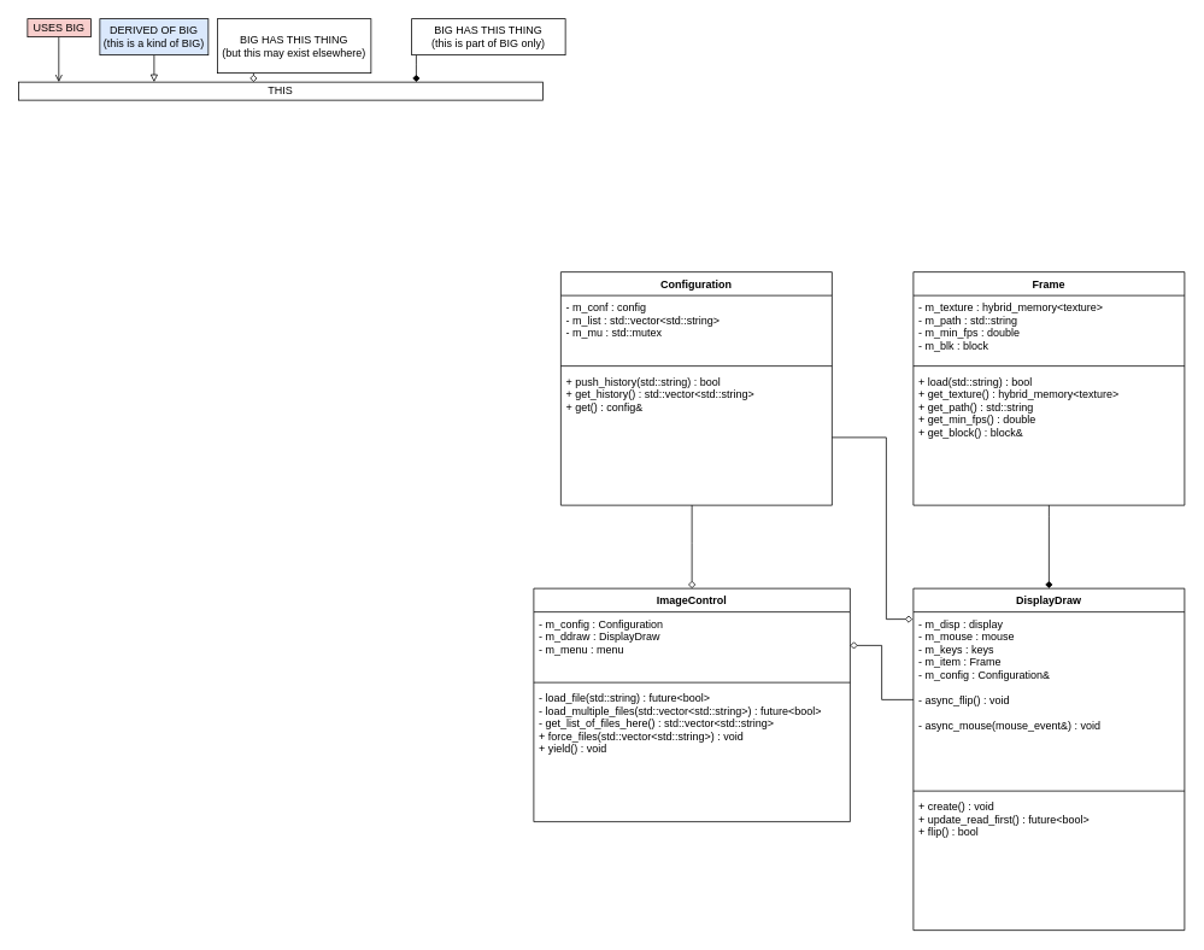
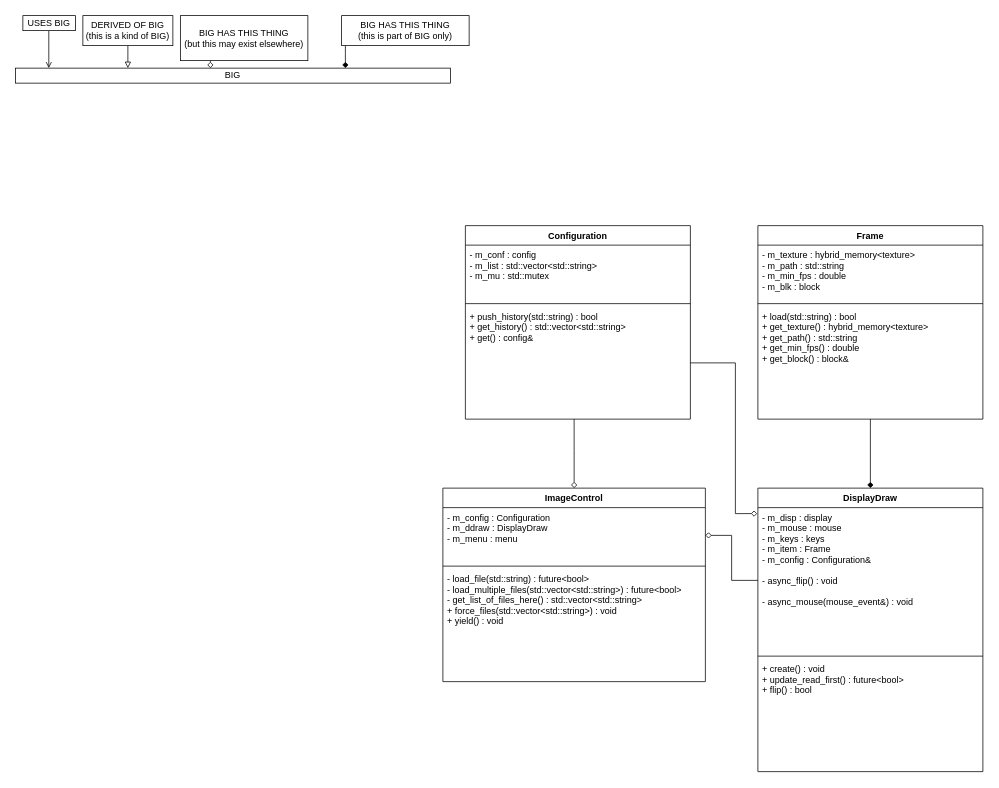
  <mxCell id="0" />
  <mxCell id="1" parent="0" />
  <mxCell id="2" value="DisplayDraw" style="swimlane;fontStyle=1;align=center;verticalAlign=top;childLayout=stackLayout;horizontal=1;startSize=26;horizontalStack=0;resizeParent=1;resizeParentMax=0;resizeLast=0;collapsible=1;marginBottom=0;" parent="1" vertex="1"><mxGeometry x="1010" y="650" width="300" height="378" as="geometry" /></mxCell>
  <mxCell id="3" value="- m_disp : display&#10;- m_mouse : mouse&#10;- m_keys : keys&#10;- m_item : Frame&#10;- m_config : Configuration&amp;&#10;&#10;- async_flip() : void&#10;&#10;- async_mouse(mouse_event&amp;) : void" style="text;strokeColor=none;fillColor=none;align=left;verticalAlign=top;spacingLeft=4;spacingRight=4;overflow=hidden;rotatable=0;points=[[0,0.5],[1,0.5]];portConstraint=eastwest;" parent="2" vertex="1"><mxGeometry y="26" width="300" height="194" as="geometry" /></mxCell>
  <mxCell id="4" value="" style="line;strokeWidth=1;fillColor=none;align=left;verticalAlign=middle;spacingTop=-1;spacingLeft=3;spacingRight=3;rotatable=0;labelPosition=right;points=[];portConstraint=eastwest;" parent="2" vertex="1"><mxGeometry y="220" width="300" height="8" as="geometry" /></mxCell>
  <mxCell id="5" value="+ create() : void&#10;+ update_read_first() : future&lt;bool&gt;&#10;+ flip() : bool" style="text;strokeColor=none;fillColor=none;align=left;verticalAlign=top;spacingLeft=4;spacingRight=4;overflow=hidden;rotatable=0;points=[[0,0.5],[1,0.5]];portConstraint=eastwest;" parent="2" vertex="1"><mxGeometry y="228" width="300" height="150" as="geometry" /></mxCell>
  <mxCell id="6" value="Frame" style="swimlane;fontStyle=1;align=center;verticalAlign=top;childLayout=stackLayout;horizontal=1;startSize=26;horizontalStack=0;resizeParent=1;resizeParentMax=0;resizeLast=0;collapsible=1;marginBottom=0;" parent="1" vertex="1"><mxGeometry x="1010" y="300" width="300" height="258" as="geometry" /></mxCell>
  <mxCell id="7" value="- m_texture : hybrid_memory&lt;texture&gt;&#10;- m_path : std::string&#10;- m_min_fps : double&#10;- m_blk : block" style="text;strokeColor=none;fillColor=none;align=left;verticalAlign=top;spacingLeft=4;spacingRight=4;overflow=hidden;rotatable=0;points=[[0,0.5],[1,0.5]];portConstraint=eastwest;" parent="6" vertex="1"><mxGeometry y="26" width="300" height="74" as="geometry" /></mxCell>
  <mxCell id="8" value="" style="line;strokeWidth=1;fillColor=none;align=left;verticalAlign=middle;spacingTop=-1;spacingLeft=3;spacingRight=3;rotatable=0;labelPosition=right;points=[];portConstraint=eastwest;" parent="6" vertex="1"><mxGeometry y="100" width="300" height="8" as="geometry" /></mxCell>
  <mxCell id="9" value="+ load(std::string) : bool&#10;+ get_texture() : hybrid_memory&lt;texture&gt;&#10;+ get_path() : std::string&#10;+ get_min_fps() : double&#10;+ get_block() : block&amp;" style="text;strokeColor=none;fillColor=none;align=left;verticalAlign=top;spacingLeft=4;spacingRight=4;overflow=hidden;rotatable=0;points=[[0,0.5],[1,0.5]];portConstraint=eastwest;" parent="6" vertex="1"><mxGeometry y="108" width="300" height="150" as="geometry" /></mxCell>
  <mxCell id="10" style="edgeStyle=orthogonalEdgeStyle;rounded=0;orthogonalLoop=1;jettySize=auto;html=1;entryX=0.5;entryY=0;entryDx=0;entryDy=0;endArrow=diamond;endFill=1;" parent="1" source="9" target="2" edge="1"><mxGeometry relative="1" as="geometry"><Array as="points"><mxPoint x="1160" y="570" /><mxPoint x="1160" y="570" /></Array></mxGeometry></mxCell>
  <mxCell id="11" value="Configuration" style="swimlane;fontStyle=1;align=center;verticalAlign=top;childLayout=stackLayout;horizontal=1;startSize=26;horizontalStack=0;resizeParent=1;resizeParentMax=0;resizeLast=0;collapsible=1;marginBottom=0;" parent="1" vertex="1"><mxGeometry x="620" y="300" width="300" height="258" as="geometry" /></mxCell>
  <mxCell id="12" value="- m_conf : config&#10;- m_list : std::vector&lt;std::string&gt;&#10;- m_mu : std::mutex" style="text;strokeColor=none;fillColor=none;align=left;verticalAlign=top;spacingLeft=4;spacingRight=4;overflow=hidden;rotatable=0;points=[[0,0.5],[1,0.5]];portConstraint=eastwest;" parent="11" vertex="1"><mxGeometry y="26" width="300" height="74" as="geometry" /></mxCell>
  <mxCell id="13" value="" style="line;strokeWidth=1;fillColor=none;align=left;verticalAlign=middle;spacingTop=-1;spacingLeft=3;spacingRight=3;rotatable=0;labelPosition=right;points=[];portConstraint=eastwest;" parent="11" vertex="1"><mxGeometry y="100" width="300" height="8" as="geometry" /></mxCell>
  <mxCell id="14" value="+ push_history(std::string) : bool&#10;+ get_history() : std::vector&lt;std::string&gt;&#10;+ get() : config&amp;" style="text;strokeColor=none;fillColor=none;align=left;verticalAlign=top;spacingLeft=4;spacingRight=4;overflow=hidden;rotatable=0;points=[[0,0.5],[1,0.5]];portConstraint=eastwest;" parent="11" vertex="1"><mxGeometry y="108" width="300" height="150" as="geometry" /></mxCell>
  <mxCell id="15" value="" style="endArrow=open;html=1;rounded=0;endFill=0;" parent="1" edge="1"><mxGeometry width="50" height="50" relative="1" as="geometry"><mxPoint x="64.58" y="40" as="sourcePoint" /><mxPoint x="64.58" y="90" as="targetPoint" /></mxGeometry></mxCell>
  <mxCell id="16" value="" style="endArrow=block;html=1;rounded=0;endFill=0;exitX=0.5;exitY=1;exitDx=0;exitDy=0;" parent="1" source="19" edge="1"><mxGeometry width="50" height="50" relative="1" as="geometry"><mxPoint x="170" y="40" as="sourcePoint" /><mxPoint x="170" y="90" as="targetPoint" /></mxGeometry></mxCell>
- <mxCell id="17" value="THIS" style="whiteSpace=wrap;html=1;strokeColor=default;" parent="1" vertex="1"><mxGeometry x="20" y="90" width="580" height="20" as="geometry" /></mxCell>
- <mxCell id="18" value="USES BIG" style="whiteSpace=wrap;html=1;strokeColor=default;fillColor=#f8cecc;" parent="1" vertex="1"><mxGeometry x="30" y="20" width="70" height="20" as="geometry" /></mxCell>
- <mxCell id="19" value="DERIVED OF BIG&lt;br&gt;(this is a kind of BIG)" style="whiteSpace=wrap;html=1;strokeColor=default;fillColor=#dae8fc;" parent="1" vertex="1"><mxGeometry x="110" y="20" width="120" height="40" as="geometry" /></mxCell>
+ <mxCell id="17" value="BIG" style="whiteSpace=wrap;html=1;strokeColor=default;" parent="1" vertex="1"><mxGeometry x="20" y="90" width="580" height="20" as="geometry" /></mxCell>
+ <mxCell id="18" value="USES BIG" style="whiteSpace=wrap;html=1;strokeColor=default;" parent="1" vertex="1"><mxGeometry x="30" y="20" width="70" height="20" as="geometry" /></mxCell>
+ <mxCell id="19" value="DERIVED OF BIG&lt;br&gt;(this is a kind of BIG)" style="whiteSpace=wrap;html=1;strokeColor=default;" parent="1" vertex="1"><mxGeometry x="110" y="20" width="120" height="40" as="geometry" /></mxCell>
  <mxCell id="20" style="edgeStyle=orthogonalEdgeStyle;rounded=0;orthogonalLoop=1;jettySize=auto;html=1;endArrow=diamond;endFill=0;" parent="1" source="21" edge="1"><mxGeometry relative="1" as="geometry"><mxPoint x="280" y="90" as="targetPoint" /><Array as="points"><mxPoint x="280" y="70" /><mxPoint x="280" y="70" /></Array></mxGeometry></mxCell>
  <mxCell id="21" value="BIG HAS THIS THING&lt;br&gt;(but this may exist elsewhere)" style="whiteSpace=wrap;html=1;strokeColor=default;" parent="1" vertex="1"><mxGeometry x="240" y="20" width="170" height="60" as="geometry" /></mxCell>
  <mxCell id="22" style="edgeStyle=orthogonalEdgeStyle;rounded=0;orthogonalLoop=1;jettySize=auto;html=1;endArrow=diamond;endFill=1;" parent="1" source="23" edge="1"><mxGeometry relative="1" as="geometry"><mxPoint x="460" y="90" as="targetPoint" /><Array as="points"><mxPoint x="460" y="70" /><mxPoint x="460" y="70" /></Array></mxGeometry></mxCell>
  <mxCell id="23" value="BIG HAS THIS THING&lt;br&gt;(this is part of BIG only)" style="whiteSpace=wrap;html=1;strokeColor=default;" parent="1" vertex="1"><mxGeometry x="455" y="20" width="170" height="40" as="geometry" /></mxCell>
  <mxCell id="24" value="ImageControl" style="swimlane;fontStyle=1;align=center;verticalAlign=top;childLayout=stackLayout;horizontal=1;startSize=26;horizontalStack=0;resizeParent=1;resizeParentMax=0;resizeLast=0;collapsible=1;marginBottom=0;" parent="1" vertex="1"><mxGeometry x="590" y="650" width="350" height="258" as="geometry" /></mxCell>
  <mxCell id="25" value="- m_config : Configuration&#10;- m_ddraw : DisplayDraw&#10;- m_menu : menu" style="text;strokeColor=none;fillColor=none;align=left;verticalAlign=top;spacingLeft=4;spacingRight=4;overflow=hidden;rotatable=0;points=[[0,0.5],[1,0.5]];portConstraint=eastwest;" parent="24" vertex="1"><mxGeometry y="26" width="350" height="74" as="geometry" /></mxCell>
  <mxCell id="26" value="" style="line;strokeWidth=1;fillColor=none;align=left;verticalAlign=middle;spacingTop=-1;spacingLeft=3;spacingRight=3;rotatable=0;labelPosition=right;points=[];portConstraint=eastwest;" parent="24" vertex="1"><mxGeometry y="100" width="350" height="8" as="geometry" /></mxCell>
  <mxCell id="27" value="- load_file(std::string) : future&lt;bool&gt;&#10;- load_multiple_files(std::vector&lt;std::string&gt;) : future&lt;bool&gt;&#10;- get_list_of_files_here() : std::vector&lt;std::string&gt;&#10;+ force_files(std::vector&lt;std::string&gt;) : void&#10;+ yield() : void" style="text;strokeColor=none;fillColor=none;align=left;verticalAlign=top;spacingLeft=4;spacingRight=4;overflow=hidden;rotatable=0;points=[[0,0.5],[1,0.5]];portConstraint=eastwest;" parent="24" vertex="1"><mxGeometry y="108" width="350" height="150" as="geometry" /></mxCell>
  <mxCell id="28" style="edgeStyle=orthogonalEdgeStyle;rounded=0;orthogonalLoop=1;jettySize=auto;html=1;entryX=0.5;entryY=0;entryDx=0;entryDy=0;endArrow=diamond;endFill=0;" parent="1" source="14" target="24" edge="1"><mxGeometry relative="1" as="geometry"><Array as="points"><mxPoint x="765" y="600" /><mxPoint x="765" y="600" /></Array></mxGeometry></mxCell>
  <mxCell id="29" style="edgeStyle=orthogonalEdgeStyle;rounded=0;orthogonalLoop=1;jettySize=auto;html=1;entryX=1;entryY=0.5;entryDx=0;entryDy=0;endArrow=diamond;endFill=0;" parent="1" source="3" target="25" edge="1"><mxGeometry relative="1" as="geometry" /></mxCell>
  <mxCell id="30" style="edgeStyle=orthogonalEdgeStyle;rounded=0;orthogonalLoop=1;jettySize=auto;html=1;entryX=-0.003;entryY=0.041;entryDx=0;entryDy=0;entryPerimeter=0;endArrow=diamond;endFill=0;" parent="1" source="14" target="3" edge="1"><mxGeometry relative="1" as="geometry"><Array as="points"><mxPoint x="980" y="483" /><mxPoint x="980" y="684" /></Array></mxGeometry></mxCell>
